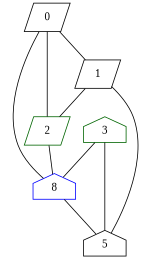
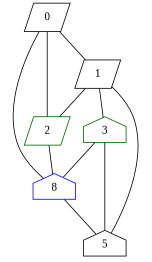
  graph {
    fontname="Liberation Serif"
    rankdir=TB
    node [color=black fontname="Liberation Serif" shape=parallelogram]
    edge [fontname="Liberation Serif"]
    0
    1
    2 [color=darkgreen]
    n4 [color=blue label=8 shape=house]
    3 [color=darkgreen shape=house]
    5 [shape=house]
    0 -- 1
    0 -- 2
    0 -- n4
    1 -- 2
+   1 -- 3
    1 -- 5
    2 -- n4
    n4 -- 5
    3 -- n4
    3 -- 5
  }
